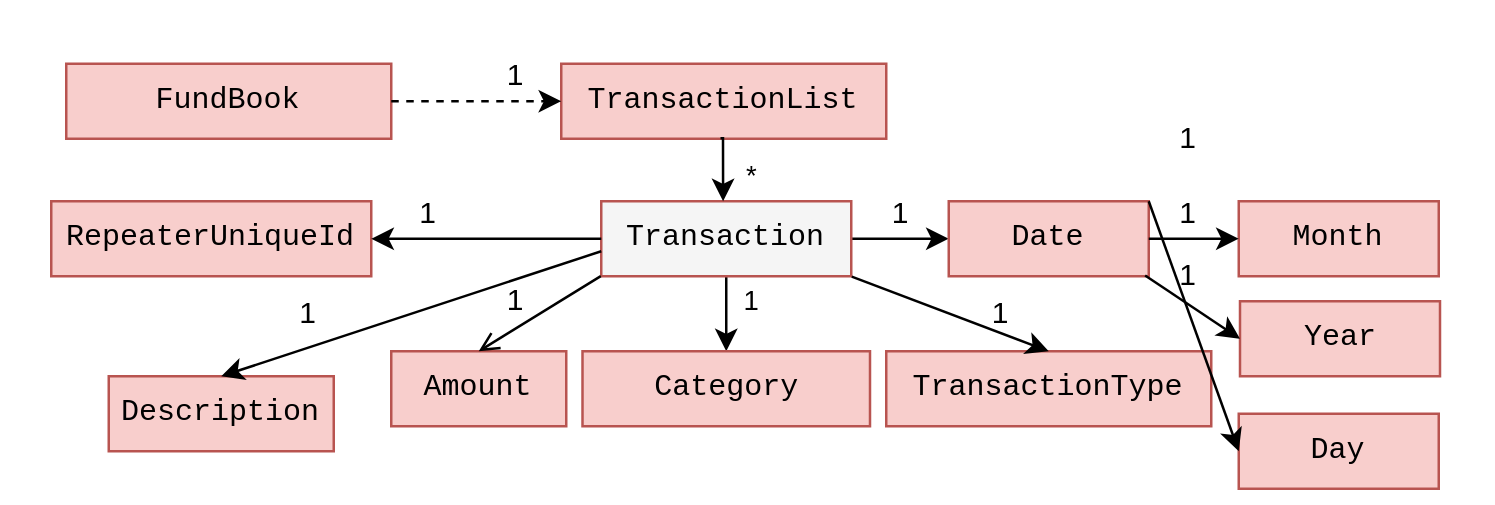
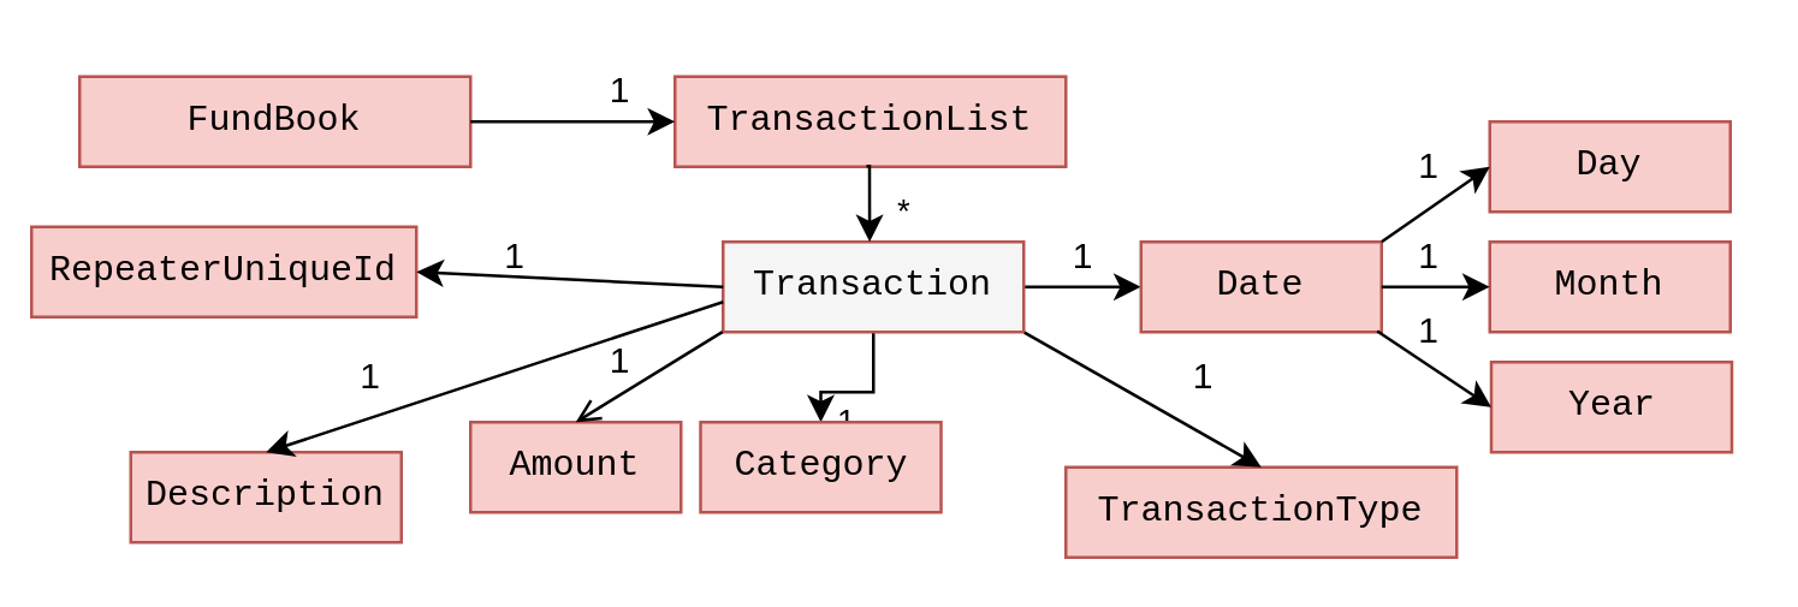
  <mxCell id="0" />
  <mxCell id="1" parent="0" />
  <mxCell id="2" value="1" style="edgeStyle=orthogonalEdgeStyle;rounded=0;orthogonalLoop=1;jettySize=auto;html=1;startArrow=none;startFill=0;endArrow=classic;endFill=1;fontColor=#000000;" parent="1" source="4" target="6" edge="1"><mxGeometry x="0.2" y="10" relative="1" as="geometry"><mxPoint as="offset" /></mxGeometry></mxCell>
  <mxCell id="3" value="" style="edgeStyle=orthogonalEdgeStyle;rounded=0;orthogonalLoop=1;jettySize=auto;html=1;" parent="1" source="4" target="7" edge="1"><mxGeometry relative="1" as="geometry" /></mxCell>
  <mxCell id="4" value="Transaction" style="rounded=0;whiteSpace=wrap;html=1;fillColor=#f5f5f5;strokeColor=#b85450;fontFamily=Courier New;" parent="1" vertex="1"><mxGeometry x="240" y="80" width="100" height="30" as="geometry" /></mxCell>
  <mxCell id="5" value="Description" style="rounded=0;whiteSpace=wrap;html=1;fillColor=#f8cecc;strokeColor=#b85450;fontFamily=Courier New;" parent="1" vertex="1"><mxGeometry x="43" y="150" width="90" height="30" as="geometry" /></mxCell>
- <mxCell id="6" value="Category" style="rounded=0;whiteSpace=wrap;html=1;fillColor=#f8cecc;strokeColor=#b85450;fontFamily=Courier New;" parent="1" vertex="1"><mxGeometry x="232.5" y="140" width="115" height="30" as="geometry" /></mxCell>
+ <mxCell id="6" value="Category" style="rounded=0;whiteSpace=wrap;html=1;fillColor=#f8cecc;strokeColor=#b85450;fontFamily=Courier New;" parent="1" vertex="1"><mxGeometry x="232.5" y="140" width="80" height="30" as="geometry" /></mxCell>
  <mxCell id="7" value="Date" style="rounded=0;whiteSpace=wrap;html=1;fillColor=#f8cecc;strokeColor=#b85450;fontFamily=Courier New;" parent="1" vertex="1"><mxGeometry x="379" y="80" width="80" height="30" as="geometry" /></mxCell>
  <mxCell id="8" value="Amount" style="rounded=0;whiteSpace=wrap;html=1;fillColor=#f8cecc;strokeColor=#b85450;fontFamily=Courier New;" vertex="1" parent="1"><mxGeometry x="156" y="140" width="70" height="30" as="geometry" /></mxCell>
- <mxCell id="9" value="TransactionType" style="rounded=0;whiteSpace=wrap;html=1;fillColor=#f8cecc;strokeColor=#b85450;fontFamily=Courier New;" vertex="1" parent="1"><mxGeometry x="354" y="140" width="130" height="30" as="geometry" /></mxCell>
- <mxCell id="10" value="Day" style="rounded=0;whiteSpace=wrap;html=1;fillColor=#f8cecc;strokeColor=#b85450;fontFamily=Courier New;" vertex="1" parent="1"><mxGeometry x="495" y="165" width="80" height="30" as="geometry" /></mxCell>
+ <mxCell id="9" value="TransactionType" style="rounded=0;whiteSpace=wrap;html=1;fillColor=#f8cecc;strokeColor=#b85450;fontFamily=Courier New;" vertex="1" parent="1"><mxGeometry x="354" y="155" width="130" height="30" as="geometry" /></mxCell>
+ <mxCell id="10" value="Day" style="rounded=0;whiteSpace=wrap;html=1;fillColor=#f8cecc;strokeColor=#b85450;fontFamily=Courier New;" vertex="1" parent="1"><mxGeometry x="495" y="40" width="80" height="30" as="geometry" /></mxCell>
  <mxCell id="11" value="Month" style="rounded=0;whiteSpace=wrap;html=1;fillColor=#f8cecc;strokeColor=#b85450;fontFamily=Courier New;" vertex="1" parent="1"><mxGeometry x="495" y="80" width="80" height="30" as="geometry" /></mxCell>
  <mxCell id="12" value="Year" style="rounded=0;whiteSpace=wrap;html=1;fillColor=#f8cecc;strokeColor=#b85450;fontFamily=Courier New;" vertex="1" parent="1"><mxGeometry x="495.5" y="120" width="80" height="30" as="geometry" /></mxCell>
  <mxCell id="13" value="" style="endArrow=open;html=1;entryX=0.5;entryY=0;entryDx=0;entryDy=0;exitX=-0.002;exitY=0.998;exitDx=0;exitDy=0;exitPerimeter=0;" edge="1" parent="1" source="4" target="8"><mxGeometry width="50" height="50" relative="1" as="geometry"><mxPoint x="241" y="114" as="sourcePoint" /><mxPoint x="110" y="190" as="targetPoint" /></mxGeometry></mxCell>
  <mxCell id="14" value="" style="endArrow=classic;html=1;entryX=0.5;entryY=0;entryDx=0;entryDy=0;" edge="1" parent="1" target="5"><mxGeometry width="50" height="50" relative="1" as="geometry"><mxPoint x="240" y="100" as="sourcePoint" /><mxPoint x="99" y="120" as="targetPoint" /></mxGeometry></mxCell>
  <mxCell id="15" value="" style="endArrow=classic;html=1;entryX=0.5;entryY=0;entryDx=0;entryDy=0;exitX=1.002;exitY=1.005;exitDx=0;exitDy=0;exitPerimeter=0;" edge="1" parent="1" source="4" target="9"><mxGeometry width="50" height="50" relative="1" as="geometry"><mxPoint x="371.8" y="109.94" as="sourcePoint" /><mxPoint x="323" y="140" as="targetPoint" /></mxGeometry></mxCell>
  <mxCell id="16" value="" style="endArrow=classic;html=1;entryX=0;entryY=0.5;entryDx=0;entryDy=0;" edge="1" parent="1" target="10"><mxGeometry width="50" height="50" relative="1" as="geometry"><mxPoint x="459" y="80" as="sourcePoint" /><mxPoint x="509" y="30" as="targetPoint" /></mxGeometry></mxCell>
  <mxCell id="17" value="" style="endArrow=classic;html=1;entryX=0;entryY=0.5;entryDx=0;entryDy=0;" edge="1" parent="1" target="11"><mxGeometry width="50" height="50" relative="1" as="geometry"><mxPoint x="459" y="95" as="sourcePoint" /><mxPoint x="509" y="45" as="targetPoint" /></mxGeometry></mxCell>
  <mxCell id="18" value="" style="endArrow=classic;html=1;entryX=0;entryY=0.5;entryDx=0;entryDy=0;exitX=0.982;exitY=0.991;exitDx=0;exitDy=0;exitPerimeter=0;" edge="1" parent="1" source="7" target="12"><mxGeometry width="50" height="50" relative="1" as="geometry"><mxPoint x="459" y="105" as="sourcePoint" /><mxPoint x="509" y="55" as="targetPoint" /></mxGeometry></mxCell>
  <mxCell id="19" value="1" style="text;html=1;strokeColor=none;fillColor=none;align=center;verticalAlign=middle;whiteSpace=wrap;rounded=0;" vertex="1" parent="1"><mxGeometry x="103" y="115" width="40" height="20" as="geometry" /></mxCell>
  <mxCell id="20" value="1" style="text;html=1;strokeColor=none;fillColor=none;align=center;verticalAlign=middle;whiteSpace=wrap;rounded=0;" vertex="1" parent="1"><mxGeometry x="186" y="110" width="40" height="20" as="geometry" /></mxCell>
  <mxCell id="21" value="1" style="text;html=1;strokeColor=none;fillColor=none;align=center;verticalAlign=middle;whiteSpace=wrap;rounded=0;" vertex="1" parent="1"><mxGeometry x="380" y="115" width="40" height="20" as="geometry" /></mxCell>
  <mxCell id="22" value="1" style="text;html=1;strokeColor=none;fillColor=none;align=center;verticalAlign=middle;whiteSpace=wrap;rounded=0;" vertex="1" parent="1"><mxGeometry x="340" y="75" width="40" height="20" as="geometry" /></mxCell>
  <mxCell id="23" value="1" style="text;html=1;strokeColor=none;fillColor=none;align=center;verticalAlign=middle;whiteSpace=wrap;rounded=0;" vertex="1" parent="1"><mxGeometry x="455" y="45" width="40" height="20" as="geometry" /></mxCell>
  <mxCell id="24" value="1" style="text;html=1;strokeColor=none;fillColor=none;align=center;verticalAlign=middle;whiteSpace=wrap;rounded=0;" vertex="1" parent="1"><mxGeometry x="455" y="75" width="40" height="20" as="geometry" /></mxCell>
  <mxCell id="25" value="1" style="text;html=1;strokeColor=none;fillColor=none;align=center;verticalAlign=middle;whiteSpace=wrap;rounded=0;" vertex="1" parent="1"><mxGeometry x="455" y="100" width="40" height="20" as="geometry" /></mxCell>
- <mxCell id="26" value="RepeaterUniqueId" style="rounded=0;whiteSpace=wrap;html=1;fillColor=#f8cecc;strokeColor=#b85450;fontFamily=Courier New;" vertex="1" parent="1"><mxGeometry x="20" y="80" width="128" height="30" as="geometry" /></mxCell>
+ <mxCell id="26" value="RepeaterUniqueId" style="rounded=0;whiteSpace=wrap;html=1;fillColor=#f8cecc;strokeColor=#b85450;fontFamily=Courier New;" vertex="1" parent="1"><mxGeometry x="10" y="75" width="128" height="30" as="geometry" /></mxCell>
  <mxCell id="27" value="" style="endArrow=classic;html=1;entryX=1;entryY=0.5;entryDx=0;entryDy=0;exitX=0;exitY=0.5;exitDx=0;exitDy=0;" edge="1" parent="1" source="4" target="26"><mxGeometry width="50" height="50" relative="1" as="geometry"><mxPoint x="170" y="70" as="sourcePoint" /><mxPoint x="220" y="20" as="targetPoint" /></mxGeometry></mxCell>
  <mxCell id="28" value="1" style="text;html=1;strokeColor=none;fillColor=none;align=center;verticalAlign=middle;whiteSpace=wrap;rounded=0;" vertex="1" parent="1"><mxGeometry x="151" y="75" width="40" height="20" as="geometry" /></mxCell>
  <mxCell id="29" value="TransactionList" style="rounded=0;whiteSpace=wrap;html=1;fillColor=#f8cecc;strokeColor=#b85450;fontFamily=Courier New;" vertex="1" parent="1"><mxGeometry x="224" y="25" width="130" height="30" as="geometry" /></mxCell>
  <mxCell id="30" value="*" style="edgeStyle=orthogonalEdgeStyle;rounded=0;orthogonalLoop=1;jettySize=auto;html=1;startArrow=none;startFill=0;endArrow=classic;endFill=1;fontColor=#000000;exitX=0.49;exitY=0.994;exitDx=0;exitDy=0;exitPerimeter=0;" edge="1" parent="1" source="29"><mxGeometry x="0.243" y="11" relative="1" as="geometry"><mxPoint as="offset" /><mxPoint x="289" y="60" as="sourcePoint" /><mxPoint x="288.741" y="80" as="targetPoint" /></mxGeometry></mxCell>
  <mxCell id="31" value="FundBook" style="rounded=0;whiteSpace=wrap;html=1;fillColor=#f8cecc;strokeColor=#b85450;fontFamily=Courier New;" vertex="1" parent="1"><mxGeometry x="26" y="25" width="130" height="30" as="geometry" /></mxCell>
- <mxCell id="32" value="" style="edgeStyle=orthogonalEdgeStyle;rounded=0;orthogonalLoop=1;jettySize=auto;html=1;entryX=0;entryY=0.5;entryDx=0;entryDy=0;dashed=1;" edge="1" parent="1" source="31" target="29"><mxGeometry relative="1" as="geometry"><mxPoint x="186" y="40" as="sourcePoint" /><mxPoint x="210" y="40" as="targetPoint" /></mxGeometry></mxCell>
+ <mxCell id="32" value="" style="edgeStyle=orthogonalEdgeStyle;rounded=0;orthogonalLoop=1;jettySize=auto;html=1;entryX=0;entryY=0.5;entryDx=0;entryDy=0;" edge="1" parent="1" source="31" target="29"><mxGeometry relative="1" as="geometry"><mxPoint x="186" y="40" as="sourcePoint" /><mxPoint x="210" y="40" as="targetPoint" /></mxGeometry></mxCell>
  <mxCell id="33" value="1" style="text;html=1;strokeColor=none;fillColor=none;align=center;verticalAlign=middle;whiteSpace=wrap;rounded=0;" vertex="1" parent="1"><mxGeometry x="186" y="20" width="40" height="20" as="geometry" /></mxCell>
